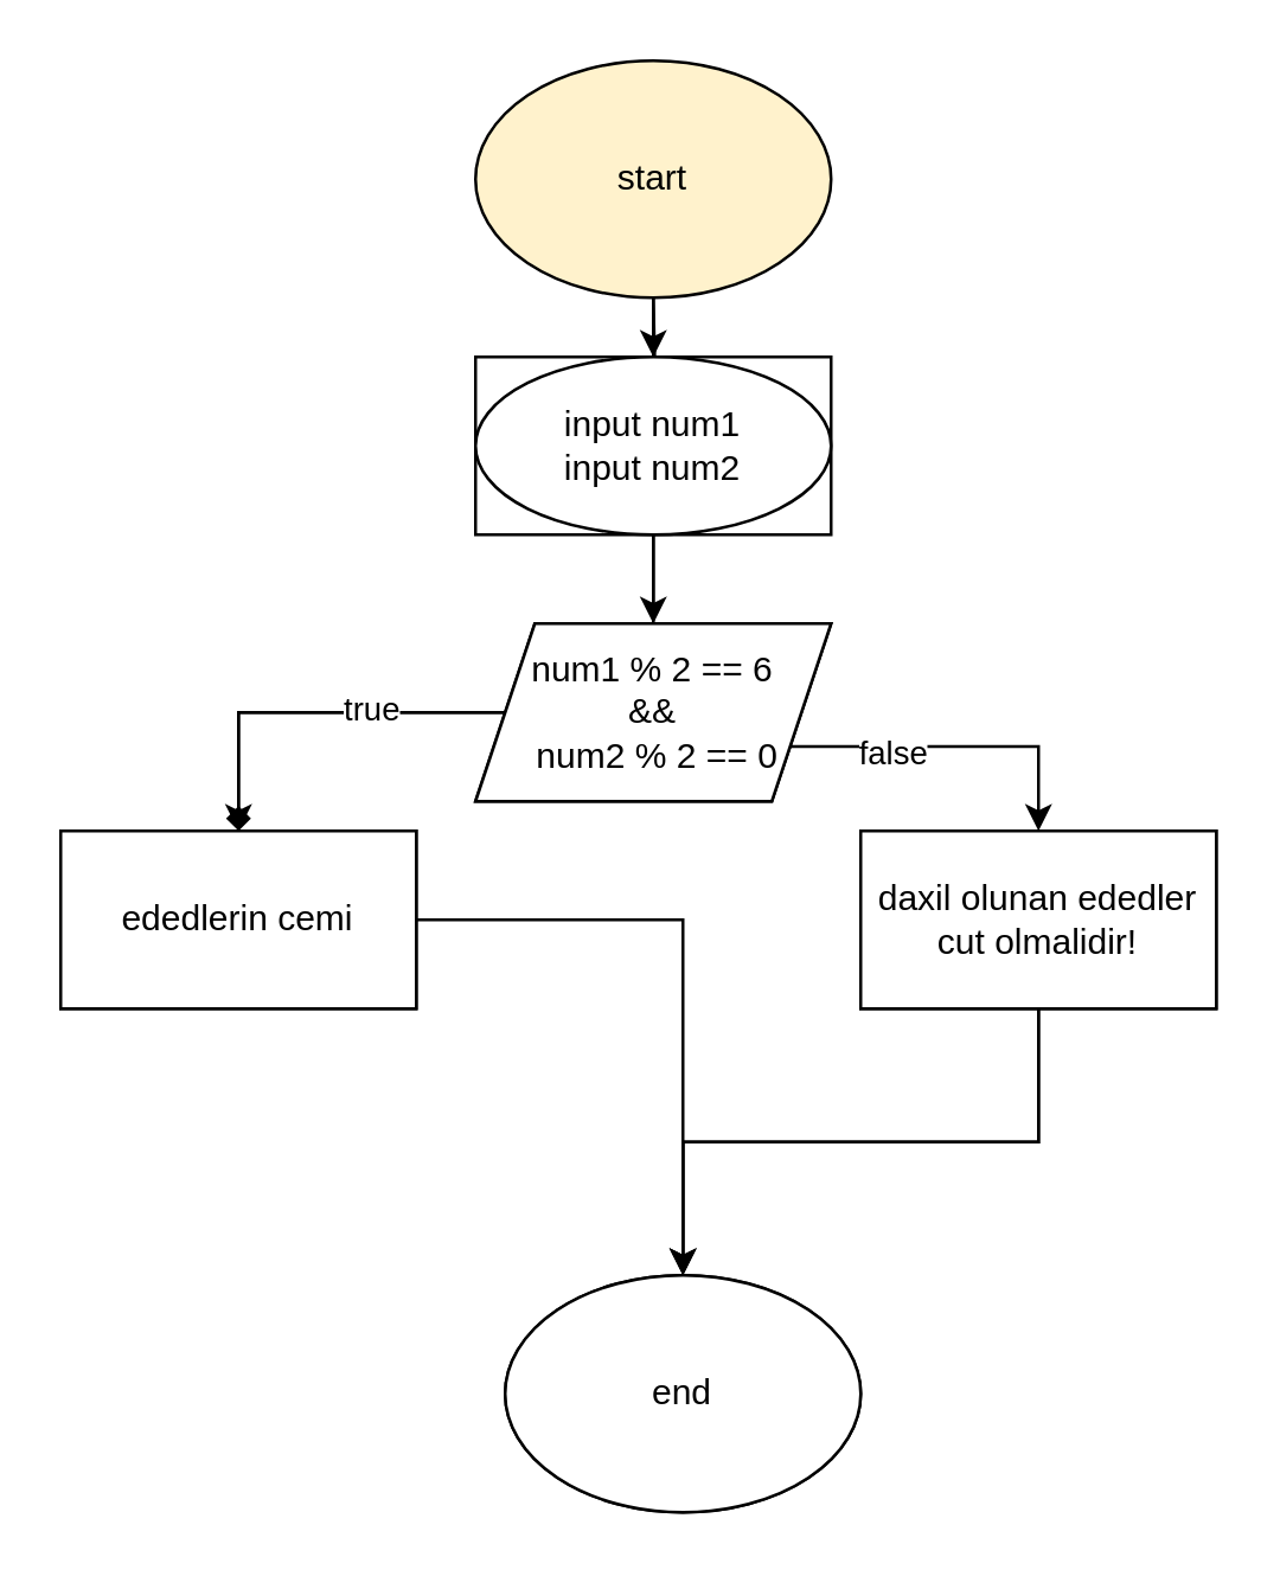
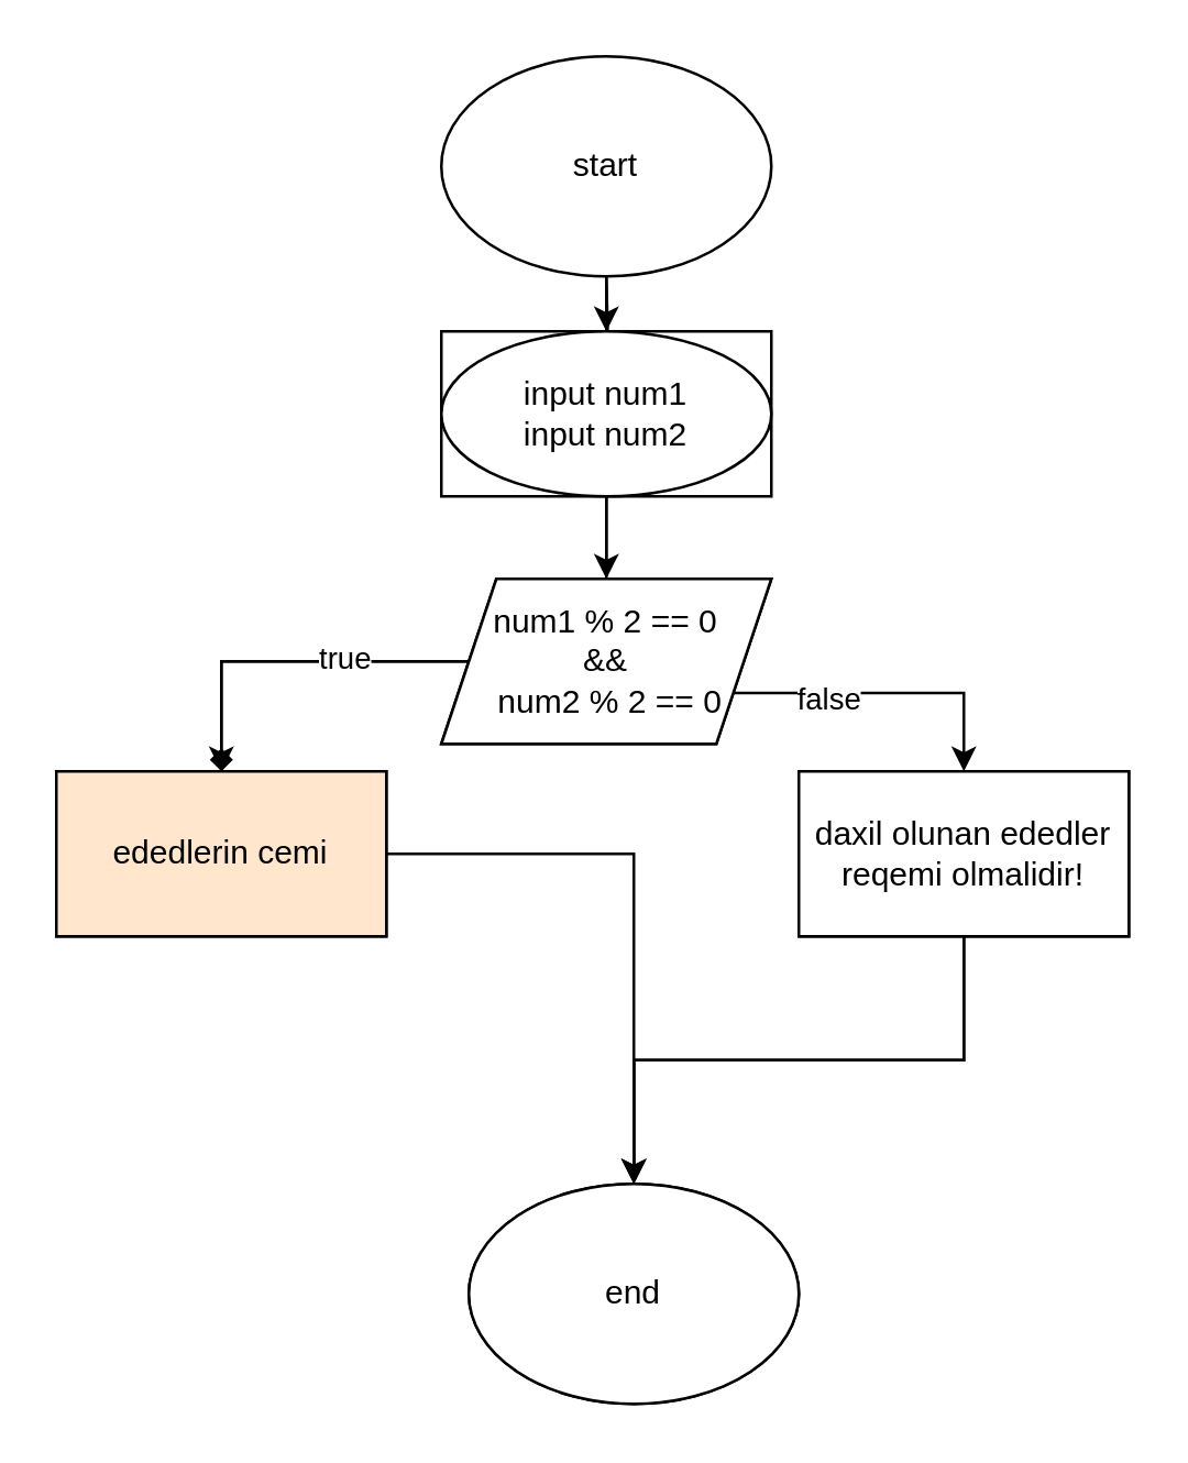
  <mxCell id="0" />
  <mxCell id="1" parent="0" />
  <mxCell id="2" value="" style="edgeStyle=orthogonalEdgeStyle;rounded=0;orthogonalLoop=1;jettySize=auto;html=1;" edge="1" parent="1" source="3" target="11"><mxGeometry relative="1" as="geometry" /></mxCell>
- <mxCell id="3" value="start" style="ellipse;whiteSpace=wrap;html=1;fillColor=#fff2cc;" vertex="1" parent="1"><mxGeometry x="160" y="20" width="120" height="80" as="geometry" /></mxCell>
+ <mxCell id="3" value="start" style="ellipse;whiteSpace=wrap;html=1;" vertex="1" parent="1"><mxGeometry x="160" y="20" width="120" height="80" as="geometry" /></mxCell>
  <mxCell id="4" value="end" style="ellipse;whiteSpace=wrap;html=1;" vertex="1" parent="1"><mxGeometry x="170" y="430" width="120" height="80" as="geometry" /></mxCell>
  <mxCell id="5" style="edgeStyle=orthogonalEdgeStyle;rounded=0;orthogonalLoop=1;jettySize=auto;html=1;entryX=0.5;entryY=0;entryDx=0;entryDy=0;" edge="1" parent="1" source="9" target="12"><mxGeometry relative="1" as="geometry" /></mxCell>
  <mxCell id="6" value="true" style="edgeLabel;html=1;align=center;verticalAlign=middle;resizable=0;points=[];" vertex="1" connectable="0" parent="5"><mxGeometry x="-0.292" y="-2" relative="1" as="geometry"><mxPoint as="offset" /></mxGeometry></mxCell>
  <mxCell id="7" style="edgeStyle=orthogonalEdgeStyle;rounded=0;orthogonalLoop=1;jettySize=auto;html=1;exitX=1;exitY=0.75;exitDx=0;exitDy=0;entryX=0.5;entryY=0;entryDx=0;entryDy=0;" edge="1" parent="1" source="9" target="14"><mxGeometry relative="1" as="geometry" /></mxCell>
  <mxCell id="8" value="false" style="edgeLabel;html=1;align=center;verticalAlign=middle;resizable=0;points=[];" vertex="1" connectable="0" parent="7"><mxGeometry x="-0.398" y="-2" relative="1" as="geometry"><mxPoint as="offset" /></mxGeometry></mxCell>
  <mxCell id="9" value="num &amp;gt;= 1&lt;div&gt;&amp;amp;&amp;amp;&lt;/div&gt;&lt;div&gt;num &amp;lt;=99&lt;/div&gt;" style="shape=parallelogram;perimeter=parallelogramPerimeter;whiteSpace=wrap;html=1;fixedSize=1;" vertex="1" parent="1"><mxGeometry x="160" y="210" width="120" height="60" as="geometry" /></mxCell>
  <mxCell id="10" value="" style="edgeStyle=orthogonalEdgeStyle;rounded=0;orthogonalLoop=1;jettySize=auto;html=1;" edge="1" parent="1" source="11" target="9"><mxGeometry relative="1" as="geometry" /></mxCell>
  <mxCell id="11" value="input num" style="rounded=0;whiteSpace=wrap;html=1;" vertex="1" parent="1"><mxGeometry x="160" y="120" width="120" height="60" as="geometry" /></mxCell>
  <mxCell id="12" value="&lt;span style=&quot;font-weight: normal;&quot;&gt;reqemi herfe ceviririk&lt;/span&gt;" style="rounded=0;whiteSpace=wrap;html=1;fontStyle=1" vertex="1" parent="1"><mxGeometry x="20" y="280" width="120" height="60" as="geometry" /></mxCell>
  <mxCell id="13" style="edgeStyle=orthogonalEdgeStyle;rounded=0;orthogonalLoop=1;jettySize=auto;html=1;exitX=0.5;exitY=1;exitDx=0;exitDy=0;entryX=0.5;entryY=0;entryDx=0;entryDy=0;" edge="1" parent="1" source="14" target="4"><mxGeometry relative="1" as="geometry" /></mxCell>
  <mxCell id="14" value="sehv mesaji" style="rounded=0;whiteSpace=wrap;html=1;" vertex="1" parent="1"><mxGeometry x="290" y="280" width="120" height="60" as="geometry" /></mxCell>
  <mxCell id="15" value="" style="edgeStyle=orthogonalEdgeStyle;rounded=0;orthogonalLoop=1;jettySize=auto;html=1;" edge="1" parent="1" target="21"><mxGeometry relative="1" as="geometry"><mxPoint x="220" y="100" as="sourcePoint" /></mxGeometry></mxCell>
  <mxCell id="16" value="end" style="ellipse;whiteSpace=wrap;html=1;" vertex="1" parent="1"><mxGeometry x="170" y="430" width="120" height="80" as="geometry" /></mxCell>
  <mxCell id="17" style="edgeStyle=orthogonalEdgeStyle;rounded=0;orthogonalLoop=1;jettySize=auto;html=1;entryX=0.5;entryY=0;entryDx=0;entryDy=0;endArrow=diamond;" edge="1" parent="1" source="19" target="23"><mxGeometry relative="1" as="geometry" /></mxCell>
  <mxCell id="18" value="true" style="edgeLabel;html=1;align=center;verticalAlign=middle;resizable=0;points=[];" vertex="1" connectable="0" parent="17"><mxGeometry x="-0.292" y="-2" relative="1" as="geometry"><mxPoint as="offset" /></mxGeometry></mxCell>
- <mxCell id="19" value="num1 % &lt;span class=&quot;hljs-number&quot;&gt;2&lt;/span&gt; == &lt;span class=&quot;hljs-number&quot;&gt;6&lt;/span&gt;&lt;div&gt; &amp;amp;&amp;amp;&lt;/div&gt;&lt;div&gt;&amp;nbsp;num2 % &lt;span class=&quot;hljs-number&quot;&gt;2&lt;/span&gt; == &lt;span class=&quot;hljs-number&quot;&gt;0&lt;/span&gt;&lt;/div&gt;" style="shape=parallelogram;perimeter=parallelogramPerimeter;whiteSpace=wrap;html=1;fixedSize=1;" vertex="1" parent="1"><mxGeometry x="160" y="210" width="120" height="60" as="geometry" /></mxCell>
+ <mxCell id="19" value="num1 % &lt;span class=&quot;hljs-number&quot;&gt;2&lt;/span&gt; == &lt;span class=&quot;hljs-number&quot;&gt;0&lt;/span&gt;&lt;div&gt; &amp;amp;&amp;amp;&lt;/div&gt;&lt;div&gt;&amp;nbsp;num2 % &lt;span class=&quot;hljs-number&quot;&gt;2&lt;/span&gt; == &lt;span class=&quot;hljs-number&quot;&gt;0&lt;/span&gt;&lt;/div&gt;" style="shape=parallelogram;perimeter=parallelogramPerimeter;whiteSpace=wrap;html=1;fixedSize=1;" vertex="1" parent="1"><mxGeometry x="160" y="210" width="120" height="60" as="geometry" /></mxCell>
  <mxCell id="20" value="" style="edgeStyle=orthogonalEdgeStyle;rounded=0;orthogonalLoop=1;jettySize=auto;html=1;endArrow=none;" edge="1" parent="1" source="21" target="19"><mxGeometry relative="1" as="geometry" /></mxCell>
  <mxCell id="21" value="input num1&lt;div&gt;input num2&lt;/div&gt;" style="ellipse;whiteSpace=wrap;html=1;" vertex="1" parent="1"><mxGeometry x="160" y="120" width="120" height="60" as="geometry" /></mxCell>
  <mxCell id="22" style="edgeStyle=orthogonalEdgeStyle;rounded=0;orthogonalLoop=1;jettySize=auto;html=1;" edge="1" parent="1" source="23" target="16"><mxGeometry relative="1" as="geometry" /></mxCell>
- <mxCell id="23" value="&lt;span style=&quot;font-weight: 400;&quot;&gt;еdеdlеrin cеmi&lt;/span&gt;" style="rounded=0;whiteSpace=wrap;html=1;fontStyle=1" vertex="1" parent="1"><mxGeometry x="20" y="280" width="120" height="60" as="geometry" /></mxCell>
+ <mxCell id="23" value="&lt;span style=&quot;font-weight: 400;&quot;&gt;еdеdlеrin cеmi&lt;/span&gt;" style="rounded=0;whiteSpace=wrap;html=1;fontStyle=1;fillColor=#ffe6cc;" vertex="1" parent="1"><mxGeometry x="20" y="280" width="120" height="60" as="geometry" /></mxCell>
  <mxCell id="24" style="edgeStyle=orthogonalEdgeStyle;rounded=0;orthogonalLoop=1;jettySize=auto;html=1;exitX=0.5;exitY=1;exitDx=0;exitDy=0;entryX=0.5;entryY=0;entryDx=0;entryDy=0;" edge="1" parent="1" source="25" target="16"><mxGeometry relative="1" as="geometry" /></mxCell>
- <mxCell id="25" value="daxil olunan ededler cut olmalidir!" style="rounded=0;whiteSpace=wrap;html=1;" vertex="1" parent="1"><mxGeometry x="290" y="280" width="120" height="60" as="geometry" /></mxCell>
+ <mxCell id="25" value="daxil olunan ededler reqemi olmalidir!" style="rounded=0;whiteSpace=wrap;html=1;" vertex="1" parent="1"><mxGeometry x="290" y="280" width="120" height="60" as="geometry" /></mxCell>
